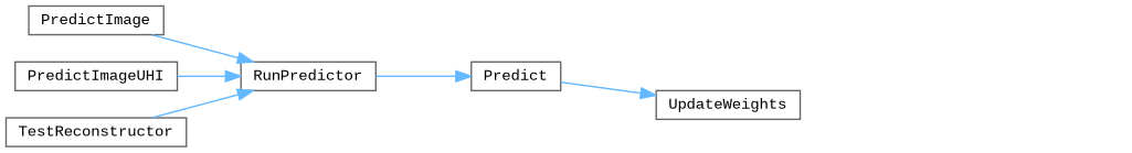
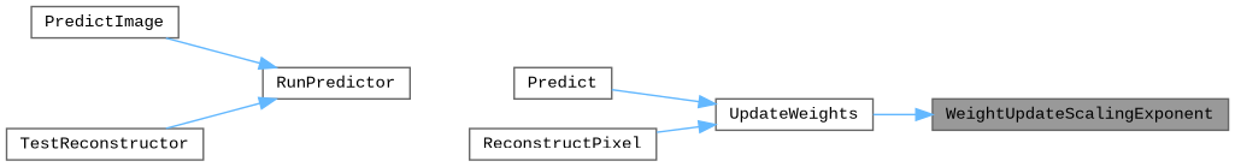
  digraph {
    fontname="Liberation Mono"
    rankdir=RL
    node [color=grey40 fillcolor=white fontname="Liberation Mono" fontsize=10 shape=box style=filled]
    edge [color=steelblue1 dir=back fontname="Liberation Mono" fontsize=10 labelfontname=Helvetica labelfontsize=10 style=solid]
+   n1 [color=gray40 fillcolor=grey60 fontcolor=black height=0.2 label=WeightUpdateScalingExponent width=0.4]
    n2 [height=0.2 label=UpdateWeights width=0.4]
    n3 [height=0.2 label=Predict width=0.4]
+   n4 [height=0.2 label=ReconstructPixel width=0.4]
    n5 [height=0.2 label=RunPredictor width=0.4]
    n6 [height=0.2 label=PredictImage width=0.4]
-   n7 [height=0.2 label=PredictImageUHI width=0.4]
    n8 [height=0.2 label=TestReconstructor width=0.4]
+   n1 -> n2
    n2 -> n3
-   n3 -> n5
+   n2 -> n4
    n5 -> n6
-   n5 -> n7
    n5 -> n8
  }
